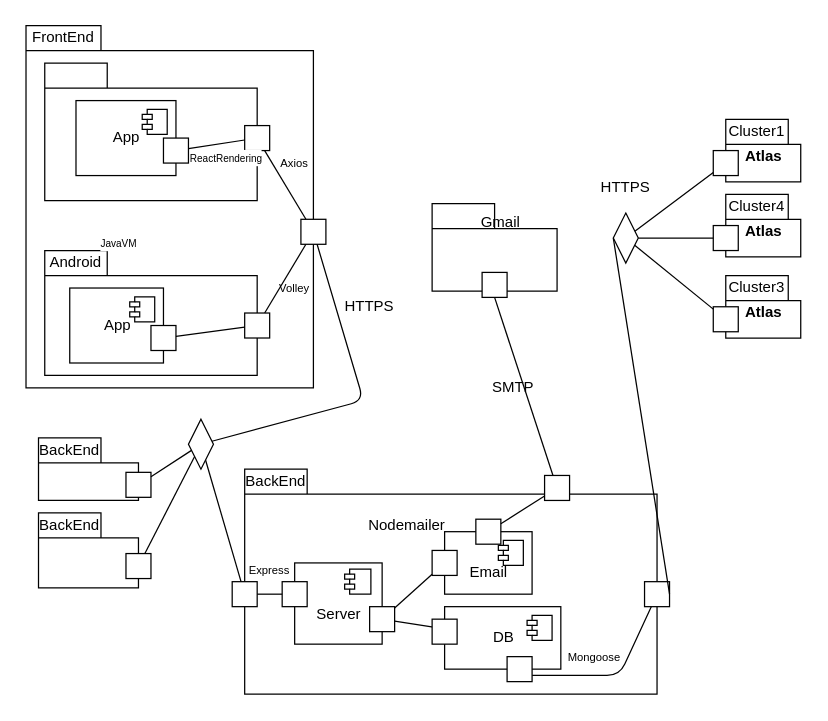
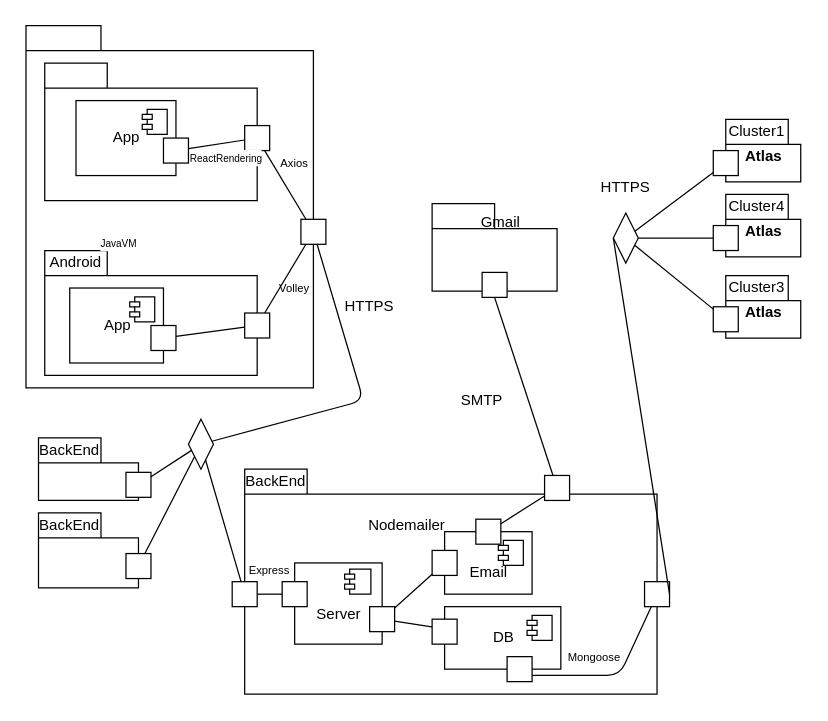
  <mxCell id="0" />
  <mxCell id="1" parent="0" />
  <mxCell id="2" value="" style="shape=folder;fontStyle=1;spacingTop=10;tabWidth=60;tabHeight=20;tabPosition=left;html=1;" parent="1" vertex="1"><mxGeometry x="20" y="20" width="230" height="290" as="geometry" /></mxCell>
  <mxCell id="3" value="" style="shape=folder;fontStyle=1;spacingTop=10;tabWidth=50;tabHeight=20;tabPosition=left;html=1;" parent="1" vertex="1"><mxGeometry x="35" y="50" width="170" height="110" as="geometry" /></mxCell>
  <mxCell id="4" value="" style="shape=folder;fontStyle=1;spacingTop=10;tabWidth=50;tabHeight=20;tabPosition=left;html=1;" parent="1" vertex="1"><mxGeometry x="35" y="200" width="170" height="100" as="geometry" /></mxCell>
  <mxCell id="5" value="App" style="html=1;dropTarget=0;" parent="1" vertex="1"><mxGeometry x="60" y="80" width="80" height="60" as="geometry" /></mxCell>
  <mxCell id="6" value="" style="shape=module;jettyWidth=8;jettyHeight=4;" parent="5" vertex="1"><mxGeometry x="1" width="20" height="20" relative="1" as="geometry"><mxPoint x="-27" y="7" as="offset" /></mxGeometry></mxCell>
  <mxCell id="7" value="App" style="html=1;dropTarget=0;" parent="1" vertex="1"><mxGeometry x="55" y="230" width="75" height="60" as="geometry" /></mxCell>
  <mxCell id="8" value="" style="shape=module;jettyWidth=8;jettyHeight=4;" parent="7" vertex="1"><mxGeometry x="1" width="20" height="20" relative="1" as="geometry"><mxPoint x="-27" y="7" as="offset" /></mxGeometry></mxCell>
  <mxCell id="9" value="" style="rounded=0;whiteSpace=wrap;html=1;" parent="1" vertex="1"><mxGeometry x="195" y="100" width="20" height="20" as="geometry" /></mxCell>
  <mxCell id="10" value="" style="rounded=0;whiteSpace=wrap;html=1;" parent="1" vertex="1"><mxGeometry x="130" y="110" width="20" height="20" as="geometry" /></mxCell>
  <mxCell id="11" value="" style="rounded=0;whiteSpace=wrap;html=1;" parent="1" vertex="1"><mxGeometry x="240" y="175" width="20" height="20" as="geometry" /></mxCell>
  <mxCell id="12" value="" style="rounded=0;whiteSpace=wrap;html=1;" parent="1" vertex="1"><mxGeometry x="120" y="260" width="20" height="20" as="geometry" /></mxCell>
  <mxCell id="13" value="" style="rounded=0;whiteSpace=wrap;html=1;" parent="1" vertex="1"><mxGeometry x="195" y="250" width="20" height="20" as="geometry" /></mxCell>
- <mxCell id="14" value="FrontEnd" style="text;html=1;strokeColor=none;fillColor=none;align=center;verticalAlign=middle;whiteSpace=wrap;rounded=0;" parent="1" vertex="1"><mxGeometry x="30" y="20" width="40" height="20" as="geometry" /></mxCell>
  <mxCell id="15" value="Android" style="text;html=1;strokeColor=none;fillColor=none;align=center;verticalAlign=middle;whiteSpace=wrap;rounded=0;" parent="1" vertex="1"><mxGeometry x="40" y="200" width="40" height="20" as="geometry" /></mxCell>
  <mxCell id="16" value="" style="endArrow=none;html=1;" parent="1" source="10" target="9" edge="1"><mxGeometry width="50" height="50" relative="1" as="geometry"><mxPoint x="105" y="240" as="sourcePoint" /><mxPoint x="155" y="190" as="targetPoint" /></mxGeometry></mxCell>
  <mxCell id="17" value="&lt;font style=&quot;font-size: 8px&quot;&gt;ReactRendering&lt;/font&gt;" style="edgeLabel;html=1;align=center;verticalAlign=middle;resizable=0;points=[];" parent="16" vertex="1" connectable="0"><mxGeometry x="-0.253" relative="1" as="geometry"><mxPoint x="13.06" y="9.15" as="offset" /></mxGeometry></mxCell>
  <mxCell id="18" value="" style="endArrow=none;html=1;" parent="1" source="12" edge="1"><mxGeometry width="50" height="50" relative="1" as="geometry"><mxPoint x="105" y="240" as="sourcePoint" /><mxPoint x="195" y="261.333" as="targetPoint" /></mxGeometry></mxCell>
  <mxCell id="19" value="&lt;span style=&quot;font-size: 8px&quot;&gt;JavaVM&lt;/span&gt;" style="edgeLabel;html=1;align=center;verticalAlign=middle;resizable=0;points=[];" parent="1" vertex="1" connectable="0"><mxGeometry x="90.005" y="209.997" as="geometry"><mxPoint x="3" y="-16" as="offset" /></mxGeometry></mxCell>
  <mxCell id="20" value="" style="endArrow=none;html=1;" parent="1" source="9" target="11" edge="1"><mxGeometry width="50" height="50" relative="1" as="geometry"><mxPoint x="170" y="220" as="sourcePoint" /><mxPoint x="220" y="170" as="targetPoint" /></mxGeometry></mxCell>
  <mxCell id="21" value="" style="endArrow=none;html=1;" parent="1" source="13" target="11" edge="1"><mxGeometry width="50" height="50" relative="1" as="geometry"><mxPoint x="170" y="220" as="sourcePoint" /><mxPoint x="220" y="170" as="targetPoint" /></mxGeometry></mxCell>
  <mxCell id="22" value="&lt;font style=&quot;font-size: 9px&quot;&gt;Volley&lt;/font&gt;" style="text;html=1;strokeColor=none;fillColor=none;align=center;verticalAlign=middle;whiteSpace=wrap;rounded=0;" parent="1" vertex="1"><mxGeometry x="220" y="225" width="30" height="10" as="geometry" /></mxCell>
  <mxCell id="23" value="&lt;font style=&quot;font-size: 9px&quot;&gt;Axios&lt;/font&gt;" style="text;html=1;strokeColor=none;fillColor=none;align=center;verticalAlign=middle;whiteSpace=wrap;rounded=0;" parent="1" vertex="1"><mxGeometry x="215" y="120" width="40" height="20" as="geometry" /></mxCell>
  <mxCell id="24" value="" style="rhombus;whiteSpace=wrap;html=1;" parent="1" vertex="1"><mxGeometry x="150" y="335" width="20" height="40" as="geometry" /></mxCell>
  <mxCell id="25" value="" style="endArrow=none;html=1;" parent="1" source="11" target="24" edge="1"><mxGeometry width="50" height="50" relative="1" as="geometry"><mxPoint x="420" y="280" as="sourcePoint" /><mxPoint x="470" y="230" as="targetPoint" /><Array as="points"><mxPoint x="290" y="320" /></Array></mxGeometry></mxCell>
  <mxCell id="26" value="" style="shape=folder;fontStyle=1;spacingTop=10;tabWidth=50;tabHeight=20;tabPosition=left;html=1;" parent="1" vertex="1"><mxGeometry x="195" y="375" width="330" height="180" as="geometry" /></mxCell>
  <mxCell id="27" value="BackEnd" style="text;html=1;strokeColor=none;fillColor=none;align=center;verticalAlign=middle;whiteSpace=wrap;rounded=0;" parent="1" vertex="1"><mxGeometry x="195" y="375" width="50" height="20" as="geometry" /></mxCell>
  <mxCell id="28" value="" style="shape=folder;fontStyle=1;spacingTop=10;tabWidth=50;tabHeight=20;tabPosition=left;html=1;" parent="1" vertex="1"><mxGeometry x="30" y="350" width="80" height="50" as="geometry" /></mxCell>
  <mxCell id="29" value="BackEnd" style="text;html=1;strokeColor=none;fillColor=none;align=center;verticalAlign=middle;whiteSpace=wrap;rounded=0;" parent="1" vertex="1"><mxGeometry x="30" y="350" width="50" height="20" as="geometry" /></mxCell>
  <mxCell id="30" value="" style="shape=folder;fontStyle=1;spacingTop=10;tabWidth=50;tabHeight=20;tabPosition=left;html=1;" parent="1" vertex="1"><mxGeometry x="30" y="410" width="80" height="60" as="geometry" /></mxCell>
  <mxCell id="31" value="BackEnd" style="text;html=1;strokeColor=none;fillColor=none;align=center;verticalAlign=middle;whiteSpace=wrap;rounded=0;" parent="1" vertex="1"><mxGeometry x="30" y="410" width="50" height="20" as="geometry" /></mxCell>
  <mxCell id="32" value="" style="rounded=0;whiteSpace=wrap;html=1;" parent="1" vertex="1"><mxGeometry x="185" y="465" width="20" height="20" as="geometry" /></mxCell>
  <mxCell id="33" value="" style="rounded=0;whiteSpace=wrap;html=1;" parent="1" vertex="1"><mxGeometry x="100" y="377.5" width="20" height="20" as="geometry" /></mxCell>
  <mxCell id="34" value="" style="rounded=0;whiteSpace=wrap;html=1;" parent="1" vertex="1"><mxGeometry x="100" y="442.5" width="20" height="20" as="geometry" /></mxCell>
  <mxCell id="35" value="" style="endArrow=none;html=1;" parent="1" source="24" target="32" edge="1"><mxGeometry width="50" height="50" relative="1" as="geometry"><mxPoint x="95" y="525" as="sourcePoint" /><mxPoint x="145" y="475" as="targetPoint" /></mxGeometry></mxCell>
  <mxCell id="36" value="" style="endArrow=none;html=1;" parent="1" source="24" target="33" edge="1"><mxGeometry width="50" height="50" relative="1" as="geometry"><mxPoint x="95" y="525" as="sourcePoint" /><mxPoint x="145" y="475" as="targetPoint" /></mxGeometry></mxCell>
  <mxCell id="37" value="" style="endArrow=none;html=1;" parent="1" source="24" target="34" edge="1"><mxGeometry width="50" height="50" relative="1" as="geometry"><mxPoint x="115" y="545" as="sourcePoint" /><mxPoint x="145" y="475" as="targetPoint" /></mxGeometry></mxCell>
  <mxCell id="38" value="&lt;br&gt;Server" style="html=1;dropTarget=0;" parent="1" vertex="1"><mxGeometry x="235" y="450" width="70" height="65" as="geometry" /></mxCell>
  <mxCell id="39" value="" style="shape=module;jettyWidth=8;jettyHeight=4;" parent="38" vertex="1"><mxGeometry x="1" width="21" height="20" relative="1" as="geometry"><mxPoint x="-30" y="5" as="offset" /></mxGeometry></mxCell>
  <mxCell id="40" value="" style="rounded=0;whiteSpace=wrap;html=1;" parent="1" vertex="1"><mxGeometry x="225" y="465" width="20" height="20" as="geometry" /></mxCell>
  <mxCell id="41" value="" style="endArrow=none;html=1;" parent="1" source="32" target="40" edge="1"><mxGeometry width="50" height="50" relative="1" as="geometry"><mxPoint x="55" y="525" as="sourcePoint" /><mxPoint x="105" y="475" as="targetPoint" /></mxGeometry></mxCell>
  <mxCell id="42" value="&lt;font style=&quot;font-size: 9px&quot;&gt;Express&lt;/font&gt;" style="text;html=1;strokeColor=none;fillColor=none;align=center;verticalAlign=middle;whiteSpace=wrap;rounded=0;" parent="1" vertex="1"><mxGeometry x="195" y="445" width="40" height="20" as="geometry" /></mxCell>
  <mxCell id="43" value="" style="rounded=0;whiteSpace=wrap;html=1;" parent="1" vertex="1"><mxGeometry x="295" y="485" width="20" height="20" as="geometry" /></mxCell>
  <mxCell id="44" value="&lt;br&gt;Email" style="html=1;dropTarget=0;" parent="1" vertex="1"><mxGeometry x="355" y="425" width="70" height="50" as="geometry" /></mxCell>
  <mxCell id="45" value="" style="shape=module;jettyWidth=8;jettyHeight=4;" parent="44" vertex="1"><mxGeometry x="1" width="20" height="20" relative="1" as="geometry"><mxPoint x="-27" y="7" as="offset" /></mxGeometry></mxCell>
  <mxCell id="46" value="" style="rounded=0;whiteSpace=wrap;html=1;" parent="1" vertex="1"><mxGeometry x="345" y="440" width="20" height="20" as="geometry" /></mxCell>
  <mxCell id="47" value="" style="endArrow=none;html=1;rounded=0;" parent="1" source="43" target="46" edge="1"><mxGeometry relative="1" as="geometry"><mxPoint x="35" y="495" as="sourcePoint" /><mxPoint x="195" y="495" as="targetPoint" /></mxGeometry></mxCell>
  <mxCell id="48" value="DB" style="html=1;dropTarget=0;" parent="1" vertex="1"><mxGeometry x="355" y="485" width="93" height="50" as="geometry" /></mxCell>
  <mxCell id="49" value="" style="shape=module;jettyWidth=8;jettyHeight=4;" parent="48" vertex="1"><mxGeometry x="1" width="20" height="20" relative="1" as="geometry"><mxPoint x="-27" y="7" as="offset" /></mxGeometry></mxCell>
  <mxCell id="50" value="" style="endArrow=none;html=1;" parent="1" source="43" target="48" edge="1"><mxGeometry width="50" height="50" relative="1" as="geometry"><mxPoint x="95" y="585" as="sourcePoint" /><mxPoint x="145" y="535" as="targetPoint" /></mxGeometry></mxCell>
  <mxCell id="51" value="" style="rounded=0;whiteSpace=wrap;html=1;" parent="1" vertex="1"><mxGeometry x="345" y="495" width="20" height="20" as="geometry" /></mxCell>
  <mxCell id="52" value="" style="rounded=0;whiteSpace=wrap;html=1;" parent="1" vertex="1"><mxGeometry x="515" y="465" width="20" height="20" as="geometry" /></mxCell>
  <mxCell id="53" value="" style="endArrow=none;html=1;exitX=1;exitY=0.75;exitDx=0;exitDy=0;" parent="1" source="54" target="52" edge="1"><mxGeometry width="50" height="50" relative="1" as="geometry"><mxPoint x="385" y="515" as="sourcePoint" /><mxPoint x="435" y="465" as="targetPoint" /><Array as="points"><mxPoint x="495" y="540" /></Array></mxGeometry></mxCell>
  <mxCell id="54" value="" style="rounded=0;whiteSpace=wrap;html=1;" parent="1" vertex="1"><mxGeometry x="405" y="525" width="20" height="20" as="geometry" /></mxCell>
  <mxCell id="55" value="&lt;font style=&quot;font-size: 9px&quot;&gt;Mongoose&lt;/font&gt;" style="text;html=1;strokeColor=none;fillColor=none;align=center;verticalAlign=middle;whiteSpace=wrap;rounded=0;" parent="1" vertex="1"><mxGeometry x="455" y="515" width="40" height="20" as="geometry" /></mxCell>
  <mxCell id="56" value="Atlas" style="shape=folder;fontStyle=1;spacingTop=10;tabWidth=50;tabHeight=20;tabPosition=left;html=1;" parent="1" vertex="1"><mxGeometry x="580" y="95" width="60" height="50" as="geometry" /></mxCell>
  <mxCell id="57" value="Cluster1" style="text;html=1;strokeColor=none;fillColor=none;align=center;verticalAlign=middle;whiteSpace=wrap;rounded=0;" parent="1" vertex="1"><mxGeometry x="580" y="95" width="50" height="20" as="geometry" /></mxCell>
  <mxCell id="58" value="" style="rounded=0;whiteSpace=wrap;html=1;" parent="1" vertex="1"><mxGeometry x="570" y="120" width="20" height="20" as="geometry" /></mxCell>
  <mxCell id="59" value="Atlas" style="shape=folder;fontStyle=1;spacingTop=10;tabWidth=50;tabHeight=20;tabPosition=left;html=1;" parent="1" vertex="1"><mxGeometry x="580" y="155" width="60" height="50" as="geometry" /></mxCell>
  <mxCell id="60" value="Cluster4" style="text;html=1;strokeColor=none;fillColor=none;align=center;verticalAlign=middle;whiteSpace=wrap;rounded=0;" parent="1" vertex="1"><mxGeometry x="580" y="155" width="50" height="20" as="geometry" /></mxCell>
  <mxCell id="61" value="" style="rounded=0;whiteSpace=wrap;html=1;" parent="1" vertex="1"><mxGeometry x="570" y="180" width="20" height="20" as="geometry" /></mxCell>
  <mxCell id="62" value="Atlas" style="shape=folder;fontStyle=1;spacingTop=10;tabWidth=50;tabHeight=20;tabPosition=left;html=1;" parent="1" vertex="1"><mxGeometry x="580" y="220" width="60" height="50" as="geometry" /></mxCell>
  <mxCell id="63" value="Cluster3" style="text;html=1;strokeColor=none;fillColor=none;align=center;verticalAlign=middle;whiteSpace=wrap;rounded=0;" parent="1" vertex="1"><mxGeometry x="580" y="220" width="50" height="20" as="geometry" /></mxCell>
  <mxCell id="64" value="" style="rounded=0;whiteSpace=wrap;html=1;" parent="1" vertex="1"><mxGeometry x="570" y="245" width="20" height="20" as="geometry" /></mxCell>
  <mxCell id="65" value="" style="rhombus;whiteSpace=wrap;html=1;" parent="1" vertex="1"><mxGeometry x="490" y="170" width="20" height="40" as="geometry" /></mxCell>
  <mxCell id="66" value="" style="endArrow=none;html=1;entryX=0;entryY=0.5;entryDx=0;entryDy=0;exitX=1;exitY=0.5;exitDx=0;exitDy=0;" parent="1" source="52" target="65" edge="1"><mxGeometry width="50" height="50" relative="1" as="geometry"><mxPoint x="870" y="170" as="sourcePoint" /><mxPoint x="920" y="120" as="targetPoint" /></mxGeometry></mxCell>
  <mxCell id="67" value="" style="endArrow=none;html=1;" parent="1" source="65" target="58" edge="1"><mxGeometry width="50" height="50" relative="1" as="geometry"><mxPoint x="430" y="225" as="sourcePoint" /><mxPoint x="480" y="175" as="targetPoint" /></mxGeometry></mxCell>
  <mxCell id="68" value="" style="endArrow=none;html=1;" parent="1" source="65" target="61" edge="1"><mxGeometry width="50" height="50" relative="1" as="geometry"><mxPoint x="430" y="225" as="sourcePoint" /><mxPoint x="480" y="175" as="targetPoint" /></mxGeometry></mxCell>
  <mxCell id="69" value="" style="endArrow=none;html=1;" parent="1" source="65" target="64" edge="1"><mxGeometry width="50" height="50" relative="1" as="geometry"><mxPoint x="430" y="225" as="sourcePoint" /><mxPoint x="480" y="175" as="targetPoint" /></mxGeometry></mxCell>
  <mxCell id="70" value="HTTPS" style="text;html=1;strokeColor=none;fillColor=none;align=center;verticalAlign=middle;whiteSpace=wrap;rounded=0;" parent="1" vertex="1"><mxGeometry x="275" y="235" width="40" height="20" as="geometry" /></mxCell>
  <mxCell id="71" value="HTTPS" style="text;html=1;strokeColor=none;fillColor=none;align=center;verticalAlign=middle;whiteSpace=wrap;rounded=0;" parent="1" vertex="1"><mxGeometry x="480" y="140" width="40" height="20" as="geometry" /></mxCell>
  <mxCell id="72" value="" style="shape=folder;fontStyle=1;spacingTop=10;tabWidth=50;tabHeight=20;tabPosition=left;html=1;" parent="1" vertex="1"><mxGeometry x="345" y="162.5" width="100" height="70" as="geometry" /></mxCell>
  <mxCell id="73" value="Gmail" style="text;html=1;strokeColor=none;fillColor=none;align=center;verticalAlign=middle;whiteSpace=wrap;rounded=0;" parent="1" vertex="1"><mxGeometry x="375" y="167.5" width="50" height="20" as="geometry" /></mxCell>
  <mxCell id="74" value="" style="rounded=0;whiteSpace=wrap;html=1;" parent="1" vertex="1"><mxGeometry x="380" y="415" width="20" height="20" as="geometry" /></mxCell>
  <mxCell id="75" value="" style="rounded=0;whiteSpace=wrap;html=1;" parent="1" vertex="1"><mxGeometry x="435" y="380" width="20" height="20" as="geometry" /></mxCell>
  <mxCell id="76" value="" style="endArrow=none;html=1;" parent="1" source="75" target="74" edge="1"><mxGeometry width="50" height="50" relative="1" as="geometry"><mxPoint x="295" y="525" as="sourcePoint" /><mxPoint x="345" y="475" as="targetPoint" /></mxGeometry></mxCell>
  <mxCell id="77" value="Nodemailer" style="text;html=1;strokeColor=none;fillColor=none;align=center;verticalAlign=middle;whiteSpace=wrap;rounded=0;" parent="1" vertex="1"><mxGeometry x="310" y="415" width="30" height="10" as="geometry" /></mxCell>
  <mxCell id="78" value="" style="rounded=0;whiteSpace=wrap;html=1;" parent="1" vertex="1"><mxGeometry x="385" y="217.5" width="20" height="20" as="geometry" /></mxCell>
  <mxCell id="79" value="" style="endArrow=none;html=1;entryX=0.5;entryY=1;entryDx=0;entryDy=0;" parent="1" source="75" target="78" edge="1"><mxGeometry width="50" height="50" relative="1" as="geometry"><mxPoint x="295" y="525" as="sourcePoint" /><mxPoint x="345" y="475" as="targetPoint" /></mxGeometry></mxCell>
- <mxCell id="80" value="SMTP" style="text;html=1;strokeColor=none;fillColor=none;align=center;verticalAlign=middle;whiteSpace=wrap;rounded=0;" parent="1" vertex="1"><mxGeometry x="390" y="300" width="40" height="20" as="geometry" /></mxCell>
+ <mxCell id="80" value="SMTP" style="text;html=1;strokeColor=none;fillColor=none;align=center;verticalAlign=middle;whiteSpace=wrap;rounded=0;" parent="1" vertex="1"><mxGeometry x="365" y="310" width="40" height="20" as="geometry" /></mxCell>
